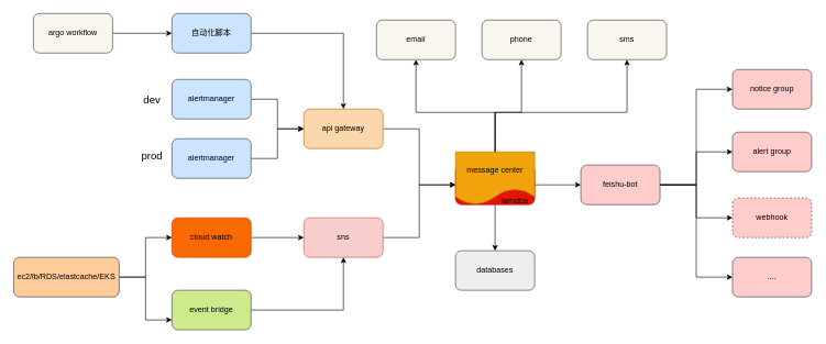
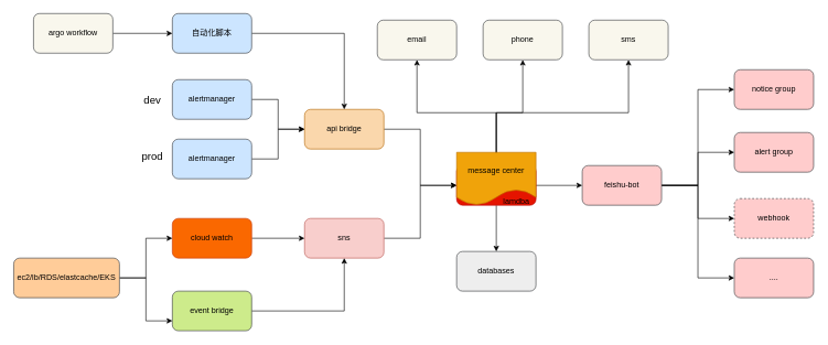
  <mxCell id="0" />
  <mxCell id="1" parent="0" />
  <mxCell id="2" style="edgeStyle=orthogonalEdgeStyle;rounded=0;orthogonalLoop=1;jettySize=auto;html=1;entryX=0;entryY=0.5;entryDx=0;entryDy=0;" parent="1" source="3" target="15" edge="1"><mxGeometry relative="1" as="geometry" /></mxCell>
  <mxCell id="3" value="alertmanager" style="rounded=1;whiteSpace=wrap;html=1;fillColor=#cce5ff;strokeColor=#36393d;" parent="1" vertex="1"><mxGeometry x="260" y="120" width="120" height="60" as="geometry" /></mxCell>
  <mxCell id="4" value="&lt;font style=&quot;font-size: 16px;&quot;&gt;dev&lt;/font&gt;" style="text;html=1;align=center;verticalAlign=middle;whiteSpace=wrap;rounded=0;" parent="1" vertex="1"><mxGeometry x="200" y="135" width="60" height="30" as="geometry" /></mxCell>
  <mxCell id="5" style="edgeStyle=orthogonalEdgeStyle;rounded=0;orthogonalLoop=1;jettySize=auto;html=1;entryX=0;entryY=0.5;entryDx=0;entryDy=0;" parent="1" source="6" target="15" edge="1"><mxGeometry relative="1" as="geometry" /></mxCell>
  <mxCell id="6" value="alertmanager" style="rounded=1;whiteSpace=wrap;html=1;fillColor=#cce5ff;strokeColor=#36393d;" parent="1" vertex="1"><mxGeometry x="260" y="210" width="120" height="60" as="geometry" /></mxCell>
  <mxCell id="7" value="prod" style="text;html=1;align=center;verticalAlign=middle;whiteSpace=wrap;rounded=0;fontSize=16;" parent="1" vertex="1"><mxGeometry x="200" y="220" width="60" height="30" as="geometry" /></mxCell>
  <mxCell id="8" value="" style="edgeStyle=orthogonalEdgeStyle;rounded=0;orthogonalLoop=1;jettySize=auto;html=1;" parent="1" source="9" target="11" edge="1"><mxGeometry relative="1" as="geometry" /></mxCell>
  <mxCell id="9" value="cloud watch" style="rounded=1;whiteSpace=wrap;html=1;fillColor=#fa6800;strokeColor=#C73500;fontColor=#000000;" parent="1" vertex="1"><mxGeometry x="260" y="330" width="120" height="60" as="geometry" /></mxCell>
  <mxCell id="10" style="edgeStyle=orthogonalEdgeStyle;rounded=0;orthogonalLoop=1;jettySize=auto;html=1;entryX=0;entryY=0.5;entryDx=0;entryDy=0;" parent="1" source="11" target="24" edge="1"><mxGeometry relative="1" as="geometry" /></mxCell>
  <mxCell id="11" value="sns" style="whiteSpace=wrap;html=1;rounded=1;fillColor=#f8cecc;strokeColor=#b85450;" parent="1" vertex="1"><mxGeometry x="460" y="330" width="120" height="60" as="geometry" /></mxCell>
  <mxCell id="12" style="edgeStyle=orthogonalEdgeStyle;rounded=0;orthogonalLoop=1;jettySize=auto;html=1;" parent="1" source="13" target="11" edge="1"><mxGeometry relative="1" as="geometry" /></mxCell>
  <mxCell id="13" value="event bridge" style="rounded=1;whiteSpace=wrap;html=1;fillColor=#cdeb8b;strokeColor=#36393d;" parent="1" vertex="1"><mxGeometry x="260" y="440" width="120" height="60" as="geometry" /></mxCell>
  <mxCell id="14" style="edgeStyle=orthogonalEdgeStyle;rounded=0;orthogonalLoop=1;jettySize=auto;html=1;entryX=0;entryY=0.5;entryDx=0;entryDy=0;" parent="1" source="15" target="24" edge="1"><mxGeometry relative="1" as="geometry" /></mxCell>
- <mxCell id="15" value="api gateway" style="rounded=1;whiteSpace=wrap;html=1;fillColor=#fad7ac;strokeColor=#b46504;" parent="1" vertex="1"><mxGeometry x="460" y="165" width="120" height="60" as="geometry" /></mxCell>
+ <mxCell id="15" value="api bridge" style="rounded=1;whiteSpace=wrap;html=1;fillColor=#fad7ac;strokeColor=#b46504;" parent="1" vertex="1"><mxGeometry x="460" y="165" width="120" height="60" as="geometry" /></mxCell>
  <mxCell id="16" style="edgeStyle=orthogonalEdgeStyle;rounded=0;orthogonalLoop=1;jettySize=auto;html=1;entryX=0;entryY=0.5;entryDx=0;entryDy=0;" parent="1" source="18" target="9" edge="1"><mxGeometry relative="1" as="geometry" /></mxCell>
  <mxCell id="17" style="edgeStyle=orthogonalEdgeStyle;rounded=0;orthogonalLoop=1;jettySize=auto;html=1;entryX=0;entryY=0.75;entryDx=0;entryDy=0;" parent="1" source="18" target="13" edge="1"><mxGeometry relative="1" as="geometry" /></mxCell>
  <mxCell id="18" value="ec2/lb/RDS/elastcache/EKS" style="rounded=1;whiteSpace=wrap;html=1;fillColor=#ffcc99;strokeColor=#36393d;" parent="1" vertex="1"><mxGeometry x="20" y="390" width="160" height="60" as="geometry" /></mxCell>
  <mxCell id="19" value="" style="edgeStyle=orthogonalEdgeStyle;rounded=0;orthogonalLoop=1;jettySize=auto;html=1;" parent="1" source="24" target="29" edge="1"><mxGeometry relative="1" as="geometry" /></mxCell>
  <mxCell id="20" value="" style="edgeStyle=orthogonalEdgeStyle;rounded=0;orthogonalLoop=1;jettySize=auto;html=1;" parent="1" source="24" target="30" edge="1"><mxGeometry relative="1" as="geometry" /></mxCell>
  <mxCell id="21" style="edgeStyle=orthogonalEdgeStyle;rounded=0;orthogonalLoop=1;jettySize=auto;html=1;" parent="1" source="24" target="40" edge="1"><mxGeometry relative="1" as="geometry" /></mxCell>
  <mxCell id="22" style="edgeStyle=orthogonalEdgeStyle;rounded=0;orthogonalLoop=1;jettySize=auto;html=1;entryX=0.5;entryY=1;entryDx=0;entryDy=0;" parent="1" source="24" target="39" edge="1"><mxGeometry relative="1" as="geometry" /></mxCell>
  <mxCell id="23" style="edgeStyle=orthogonalEdgeStyle;rounded=0;orthogonalLoop=1;jettySize=auto;html=1;entryX=0.5;entryY=1;entryDx=0;entryDy=0;" parent="1" source="24" target="41" edge="1"><mxGeometry relative="1" as="geometry"><Array as="points"><mxPoint x="750" y="170" /><mxPoint x="950" y="170" /></Array></mxGeometry></mxCell>
  <mxCell id="24" value="lamdba" style="whiteSpace=wrap;html=1;rounded=1;fillColor=#e51400;strokeColor=#B20000;fontColor=#ffffff;" parent="1" vertex="1"><mxGeometry x="690" y="250" width="120" height="60" as="geometry" /></mxCell>
  <mxCell id="25" style="edgeStyle=orthogonalEdgeStyle;rounded=0;orthogonalLoop=1;jettySize=auto;html=1;entryX=0;entryY=0.5;entryDx=0;entryDy=0;" parent="1" source="29" target="31" edge="1"><mxGeometry relative="1" as="geometry" /></mxCell>
  <mxCell id="26" style="edgeStyle=orthogonalEdgeStyle;rounded=0;orthogonalLoop=1;jettySize=auto;html=1;entryX=0;entryY=0.5;entryDx=0;entryDy=0;" parent="1" source="29" target="32" edge="1"><mxGeometry relative="1" as="geometry" /></mxCell>
  <mxCell id="27" style="edgeStyle=orthogonalEdgeStyle;rounded=0;orthogonalLoop=1;jettySize=auto;html=1;entryX=0;entryY=0.5;entryDx=0;entryDy=0;" parent="1" source="29" target="37" edge="1"><mxGeometry relative="1" as="geometry" /></mxCell>
  <mxCell id="28" style="edgeStyle=orthogonalEdgeStyle;rounded=0;orthogonalLoop=1;jettySize=auto;html=1;entryX=0;entryY=0.5;entryDx=0;entryDy=0;" parent="1" source="29" target="38" edge="1"><mxGeometry relative="1" as="geometry" /></mxCell>
  <mxCell id="29" value="feishu-bot" style="whiteSpace=wrap;html=1;fillColor=#ffcccc;strokeColor=#36393d;rounded=1;" parent="1" vertex="1"><mxGeometry x="880" y="250" width="120" height="60" as="geometry" /></mxCell>
  <mxCell id="30" value="databases" style="rounded=1;whiteSpace=wrap;html=1;fillColor=#eeeeee;strokeColor=#36393d;" parent="1" vertex="1"><mxGeometry x="690" y="380" width="120" height="60" as="geometry" /></mxCell>
  <mxCell id="31" value="alert group" style="whiteSpace=wrap;html=1;fillColor=#ffcccc;strokeColor=#36393d;rounded=1;" parent="1" vertex="1"><mxGeometry x="1110" y="200" width="120" height="60" as="geometry" /></mxCell>
  <mxCell id="32" value="webhook" style="whiteSpace=wrap;html=1;fillColor=#ffcccc;strokeColor=#36393d;rounded=1;dashed=1;" parent="1" vertex="1"><mxGeometry x="1110" y="300" width="120" height="60" as="geometry" /></mxCell>
  <mxCell id="33" style="edgeStyle=orthogonalEdgeStyle;rounded=0;orthogonalLoop=1;jettySize=auto;html=1;entryX=0.5;entryY=0;entryDx=0;entryDy=0;" parent="1" source="34" target="15" edge="1"><mxGeometry relative="1" as="geometry" /></mxCell>
  <mxCell id="34" value="自动化脚本" style="rounded=1;whiteSpace=wrap;html=1;fillColor=#cce5ff;strokeColor=#36393d;" parent="1" vertex="1"><mxGeometry x="260" y="20" width="120" height="60" as="geometry" /></mxCell>
  <mxCell id="35" value="" style="edgeStyle=orthogonalEdgeStyle;rounded=0;orthogonalLoop=1;jettySize=auto;html=1;" parent="1" source="36" target="34" edge="1"><mxGeometry relative="1" as="geometry" /></mxCell>
  <mxCell id="36" value="argo workflow" style="rounded=1;whiteSpace=wrap;html=1;fillColor=#f9f7ed;strokeColor=#36393d;" parent="1" vertex="1"><mxGeometry x="50" y="20" width="120" height="60" as="geometry" /></mxCell>
  <mxCell id="37" value="notice group" style="whiteSpace=wrap;html=1;fillColor=#ffcccc;strokeColor=#36393d;rounded=1;" parent="1" vertex="1"><mxGeometry x="1110" y="105" width="120" height="60" as="geometry" /></mxCell>
  <mxCell id="38" value="...." style="whiteSpace=wrap;html=1;fillColor=#ffcccc;strokeColor=#36393d;rounded=1;" parent="1" vertex="1"><mxGeometry x="1110" y="390" width="120" height="60" as="geometry" /></mxCell>
  <mxCell id="39" value="phone" style="whiteSpace=wrap;html=1;fillColor=#f9f7ed;strokeColor=#36393d;rounded=1;" parent="1" vertex="1"><mxGeometry x="730" y="30" width="120" height="60" as="geometry" /></mxCell>
  <mxCell id="40" value="email" style="whiteSpace=wrap;html=1;fillColor=#f9f7ed;strokeColor=#36393d;rounded=1;" parent="1" vertex="1"><mxGeometry x="570" y="30" width="120" height="60" as="geometry" /></mxCell>
  <mxCell id="41" value="sms" style="whiteSpace=wrap;html=1;fillColor=#f9f7ed;strokeColor=#36393d;rounded=1;" parent="1" vertex="1"><mxGeometry x="890" y="30" width="120" height="60" as="geometry" /></mxCell>
  <mxCell id="42" value="message center" style="shape=document;whiteSpace=wrap;html=1;boundedLbl=1;fillColor=#f0a30a;fontColor=#000000;strokeColor=#BD7000;" parent="1" vertex="1"><mxGeometry x="690" y="230" width="120" height="80" as="geometry" /></mxCell>
  <mxCell id="43" value="lamdba" style="text;html=1;align=center;verticalAlign=middle;resizable=0;points=[];autosize=1;strokeColor=none;fillColor=none;" parent="1" vertex="1"><mxGeometry x="750" y="290" width="60" height="30" as="geometry" /></mxCell>
